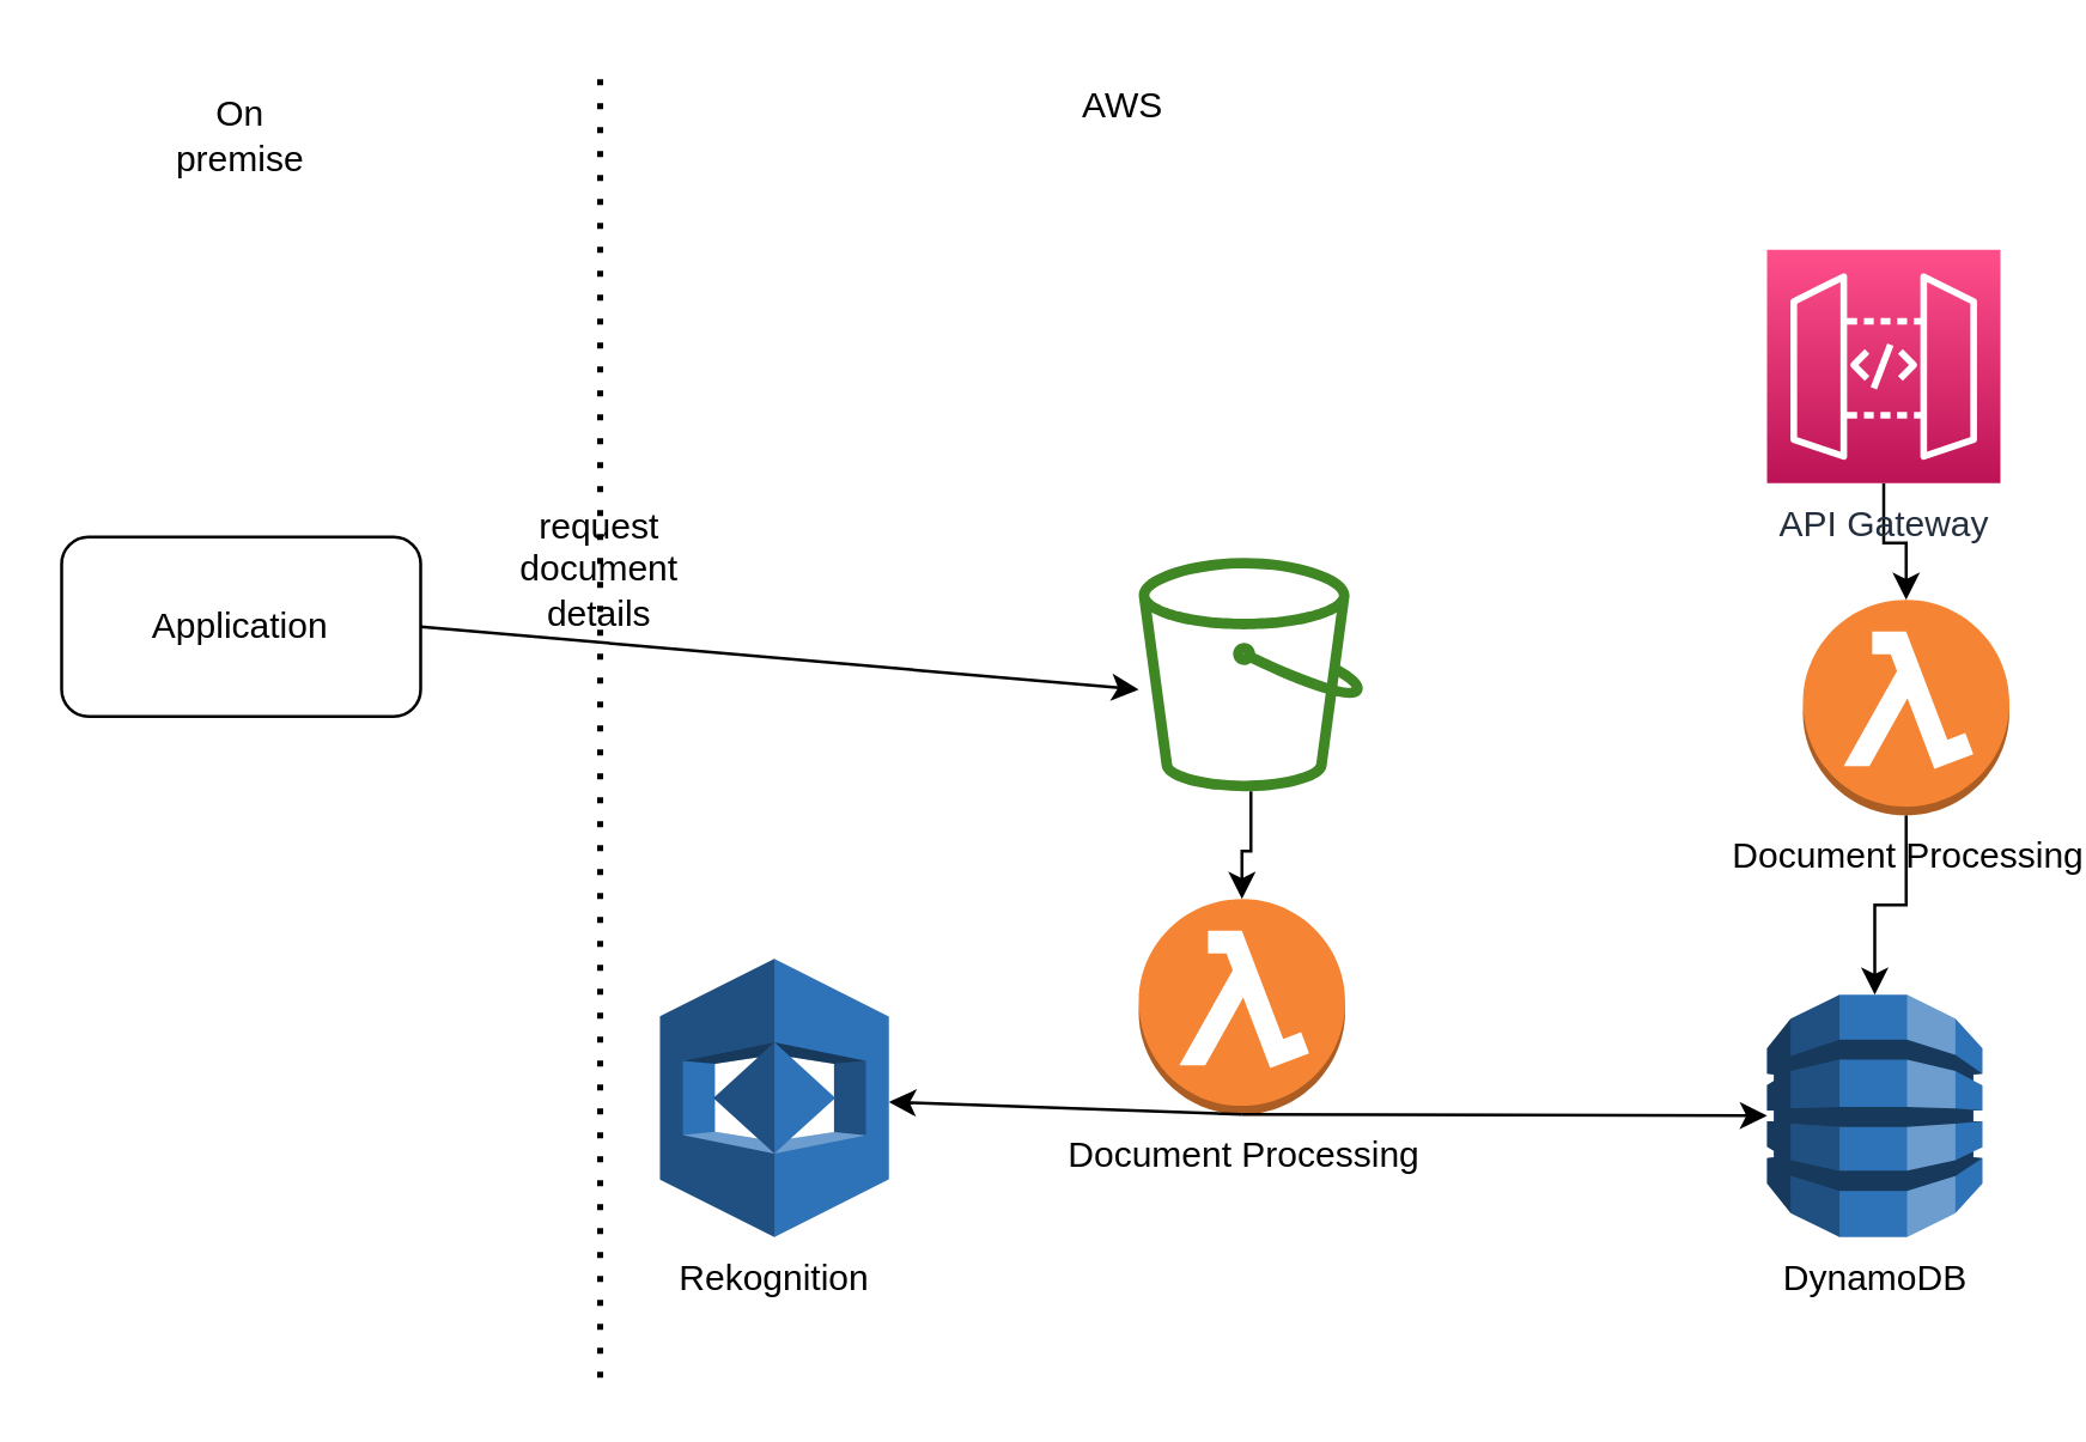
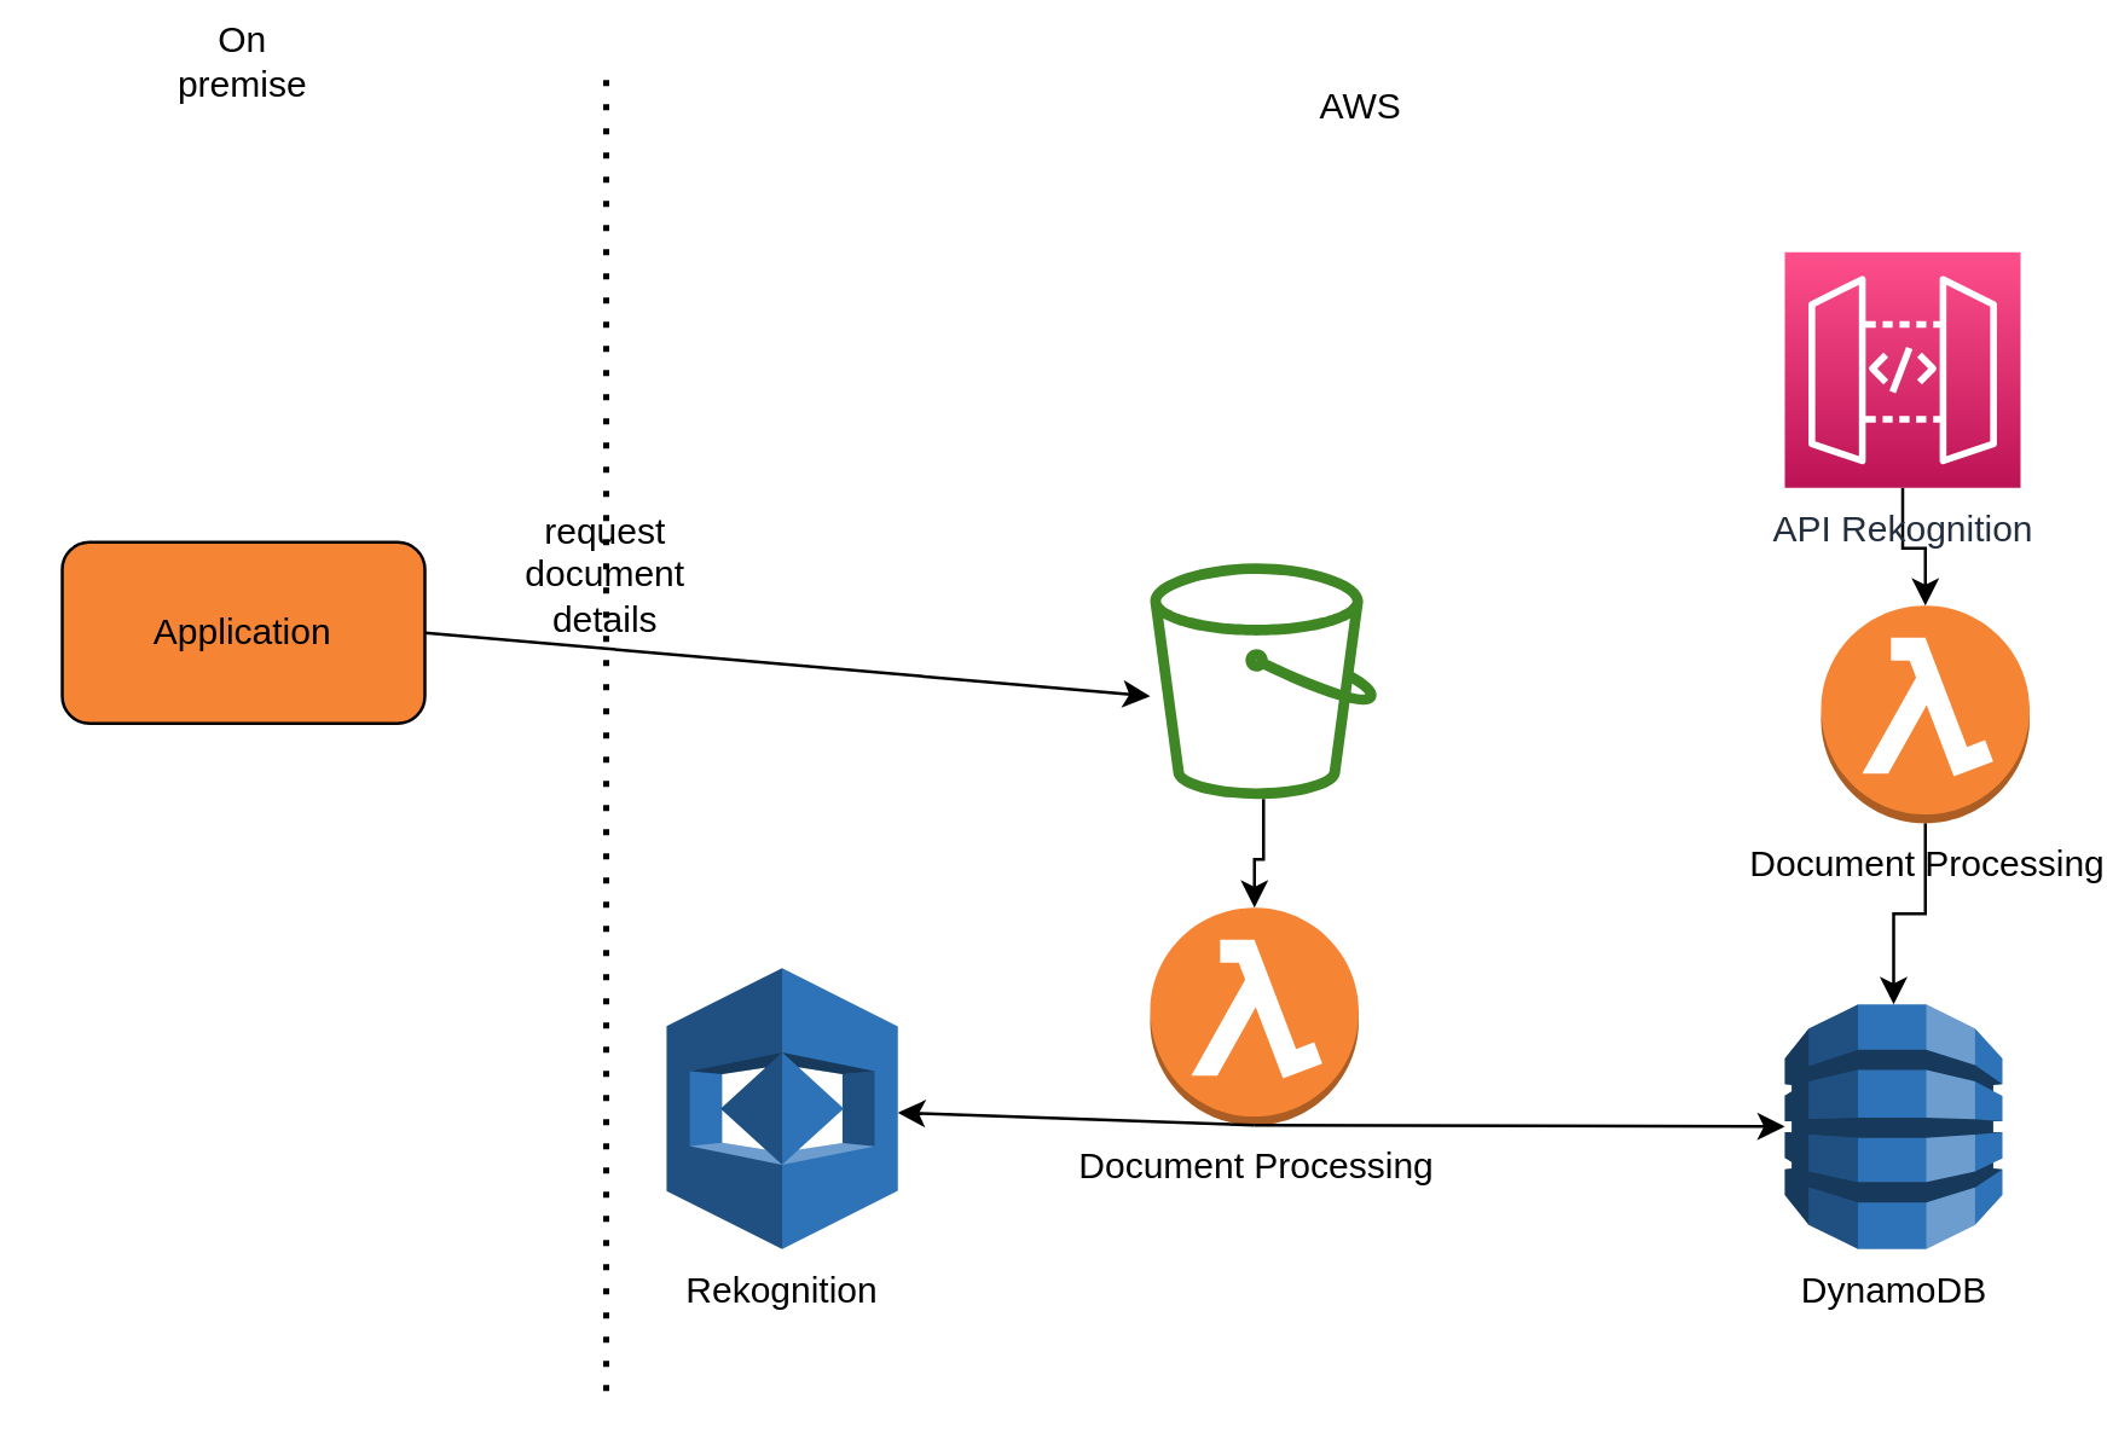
  <mxCell id="0" />
  <mxCell id="1" parent="0" />
  <mxCell id="2" value="" style="edgeStyle=orthogonalEdgeStyle;rounded=0;orthogonalLoop=1;jettySize=auto;html=1;" edge="1" parent="1" source="3" target="9"><mxGeometry relative="1" as="geometry" /></mxCell>
  <mxCell id="3" value="" style="sketch=0;outlineConnect=0;fontColor=#232F3E;gradientColor=none;fillColor=#3F8624;strokeColor=none;dashed=0;verticalLabelPosition=bottom;verticalAlign=top;align=center;html=1;fontSize=12;fontStyle=0;aspect=fixed;pointerEvents=1;shape=mxgraph.aws4.bucket;" parent="1" vertex="1"><mxGeometry x="380" y="186" width="75" height="78" as="geometry" /></mxCell>
- <mxCell id="4" value="Application" style="rounded=1;whiteSpace=wrap;html=1;" vertex="1" parent="1"><mxGeometry x="20" y="179" width="120" height="60" as="geometry" /></mxCell>
+ <mxCell id="4" value="Application" style="rounded=1;whiteSpace=wrap;html=1;fillColor=#f58534;" vertex="1" parent="1"><mxGeometry x="20" y="179" width="120" height="60" as="geometry" /></mxCell>
  <mxCell id="5" value="" style="endArrow=none;dashed=1;html=1;dashPattern=1 3;strokeWidth=2;rounded=0;" edge="1" parent="1"><mxGeometry width="50" height="50" relative="1" as="geometry"><mxPoint x="200" y="460" as="sourcePoint" /><mxPoint x="200" y="20" as="targetPoint" /></mxGeometry></mxCell>
- <mxCell id="6" value="On premise" style="text;html=1;strokeColor=none;fillColor=none;align=center;verticalAlign=middle;whiteSpace=wrap;rounded=0;" vertex="1" parent="1"><mxGeometry x="50" y="30" width="60" height="30" as="geometry" /></mxCell>
- <mxCell id="7" value="AWS" style="text;html=1;strokeColor=none;fillColor=none;align=center;verticalAlign=middle;whiteSpace=wrap;rounded=0;" vertex="1" parent="1"><mxGeometry x="345" y="20" width="60" height="30" as="geometry" /></mxCell>
+ <mxCell id="6" value="On premise" style="text;html=1;strokeColor=none;fillColor=none;align=center;verticalAlign=middle;whiteSpace=wrap;rounded=0;" vertex="1" parent="1"><mxGeometry x="50" y="5" width="60" height="30" as="geometry" /></mxCell>
+ <mxCell id="7" value="AWS" style="text;html=1;strokeColor=none;fillColor=none;align=center;verticalAlign=middle;whiteSpace=wrap;rounded=0;" vertex="1" parent="1"><mxGeometry x="420" y="20" width="60" height="30" as="geometry" /></mxCell>
  <mxCell id="8" value="" style="endArrow=classic;html=1;rounded=0;exitX=1;exitY=0.5;exitDx=0;exitDy=0;entryX=0;entryY=0.564;entryDx=0;entryDy=0;entryPerimeter=0;" edge="1" parent="1" source="4" target="3"><mxGeometry width="50" height="50" relative="1" as="geometry"><mxPoint x="350" y="670" as="sourcePoint" /><mxPoint x="370" y="210" as="targetPoint" /></mxGeometry></mxCell>
  <mxCell id="9" value="Document Processing" style="outlineConnect=0;dashed=0;verticalLabelPosition=bottom;verticalAlign=top;align=center;html=1;shape=mxgraph.aws3.lambda_function;fillColor=#F58534;gradientColor=none;" vertex="1" parent="1"><mxGeometry x="380" y="300" width="69" height="72" as="geometry" /></mxCell>
  <mxCell id="10" value="Rekognition" style="outlineConnect=0;dashed=0;verticalLabelPosition=bottom;verticalAlign=top;align=center;html=1;shape=mxgraph.aws3.rekognition;fillColor=#2E73B8;gradientColor=none;" vertex="1" parent="1"><mxGeometry x="220" y="320" width="76.5" height="93" as="geometry" /></mxCell>
  <mxCell id="11" value="" style="endArrow=classic;html=1;rounded=0;exitX=0.5;exitY=1;exitDx=0;exitDy=0;exitPerimeter=0;" edge="1" parent="1" source="9" target="10"><mxGeometry width="50" height="50" relative="1" as="geometry"><mxPoint x="350" y="670" as="sourcePoint" /><mxPoint x="400" y="620" as="targetPoint" /></mxGeometry></mxCell>
  <mxCell id="12" value="DynamoDB" style="outlineConnect=0;dashed=0;verticalLabelPosition=bottom;verticalAlign=top;align=center;html=1;shape=mxgraph.aws3.dynamo_db;fillColor=#2E73B8;gradientColor=none;" vertex="1" parent="1"><mxGeometry x="590" y="332" width="72" height="81" as="geometry" /></mxCell>
  <mxCell id="13" value="" style="endArrow=classic;html=1;rounded=0;exitX=0.5;exitY=1;exitDx=0;exitDy=0;exitPerimeter=0;" edge="1" parent="1" source="9" target="12"><mxGeometry width="50" height="50" relative="1" as="geometry"><mxPoint x="424.5" y="382" as="sourcePoint" /><mxPoint x="480" y="460" as="targetPoint" /></mxGeometry></mxCell>
  <mxCell id="14" value="" style="edgeStyle=orthogonalEdgeStyle;rounded=0;orthogonalLoop=1;jettySize=auto;html=1;" edge="1" parent="1" source="15" target="18"><mxGeometry relative="1" as="geometry" /></mxCell>
- <mxCell id="15" value="API Gateway" style="sketch=0;points=[[0,0,0],[0.25,0,0],[0.5,0,0],[0.75,0,0],[1,0,0],[0,1,0],[0.25,1,0],[0.5,1,0],[0.75,1,0],[1,1,0],[0,0.25,0],[0,0.5,0],[0,0.75,0],[1,0.25,0],[1,0.5,0],[1,0.75,0]];outlineConnect=0;fontColor=#232F3E;gradientColor=#FF4F8B;gradientDirection=north;fillColor=#BC1356;strokeColor=#ffffff;dashed=0;verticalLabelPosition=bottom;verticalAlign=top;align=center;html=1;fontSize=12;fontStyle=0;aspect=fixed;shape=mxgraph.aws4.resourceIcon;resIcon=mxgraph.aws4.api_gateway;" vertex="1" parent="1"><mxGeometry x="590" y="83" width="78" height="78" as="geometry" /></mxCell>
+ <mxCell id="15" value="API Rekognition" style="sketch=0;points=[[0,0,0],[0.25,0,0],[0.5,0,0],[0.75,0,0],[1,0,0],[0,1,0],[0.25,1,0],[0.5,1,0],[0.75,1,0],[1,1,0],[0,0.25,0],[0,0.5,0],[0,0.75,0],[1,0.25,0],[1,0.5,0],[1,0.75,0]];outlineConnect=0;fontColor=#232F3E;gradientColor=#FF4F8B;gradientDirection=north;fillColor=#BC1356;strokeColor=#ffffff;dashed=0;verticalLabelPosition=bottom;verticalAlign=top;align=center;html=1;fontSize=12;fontStyle=0;aspect=fixed;shape=mxgraph.aws4.resourceIcon;resIcon=mxgraph.aws4.api_gateway;" vertex="1" parent="1"><mxGeometry x="590" y="83" width="78" height="78" as="geometry" /></mxCell>
  <mxCell id="16" value="request document details" style="text;html=1;strokeColor=none;fillColor=none;align=center;verticalAlign=middle;whiteSpace=wrap;rounded=0;" vertex="1" parent="1"><mxGeometry x="170" y="175" width="60" height="30" as="geometry" /></mxCell>
  <mxCell id="17" value="" style="edgeStyle=orthogonalEdgeStyle;rounded=0;orthogonalLoop=1;jettySize=auto;html=1;" edge="1" parent="1" source="18" target="12"><mxGeometry relative="1" as="geometry" /></mxCell>
  <mxCell id="18" value="Document Processing" style="outlineConnect=0;dashed=0;verticalLabelPosition=bottom;verticalAlign=top;align=center;html=1;shape=mxgraph.aws3.lambda_function;fillColor=#F58534;gradientColor=none;" vertex="1" parent="1"><mxGeometry x="602" y="200" width="69" height="72" as="geometry" /></mxCell>
